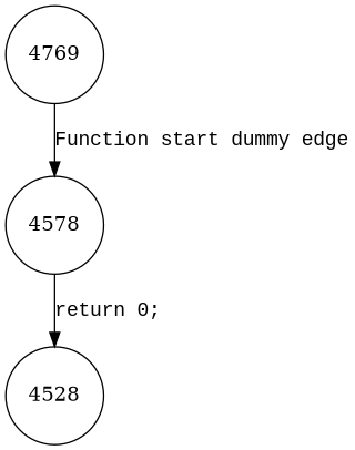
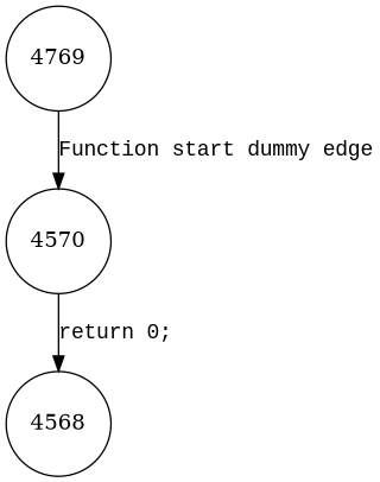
  digraph {
    node [shape=circle]
    edge [fontname="Courier New"]
    n1 [label=4769]
-   4570 [label=4578]
-   4568 [label=4528]
+   4570
+   4568
    n1 -> 4570 [label="Function start dummy edge"]
    4570 -> 4568 [label="return 0;"]
  }
